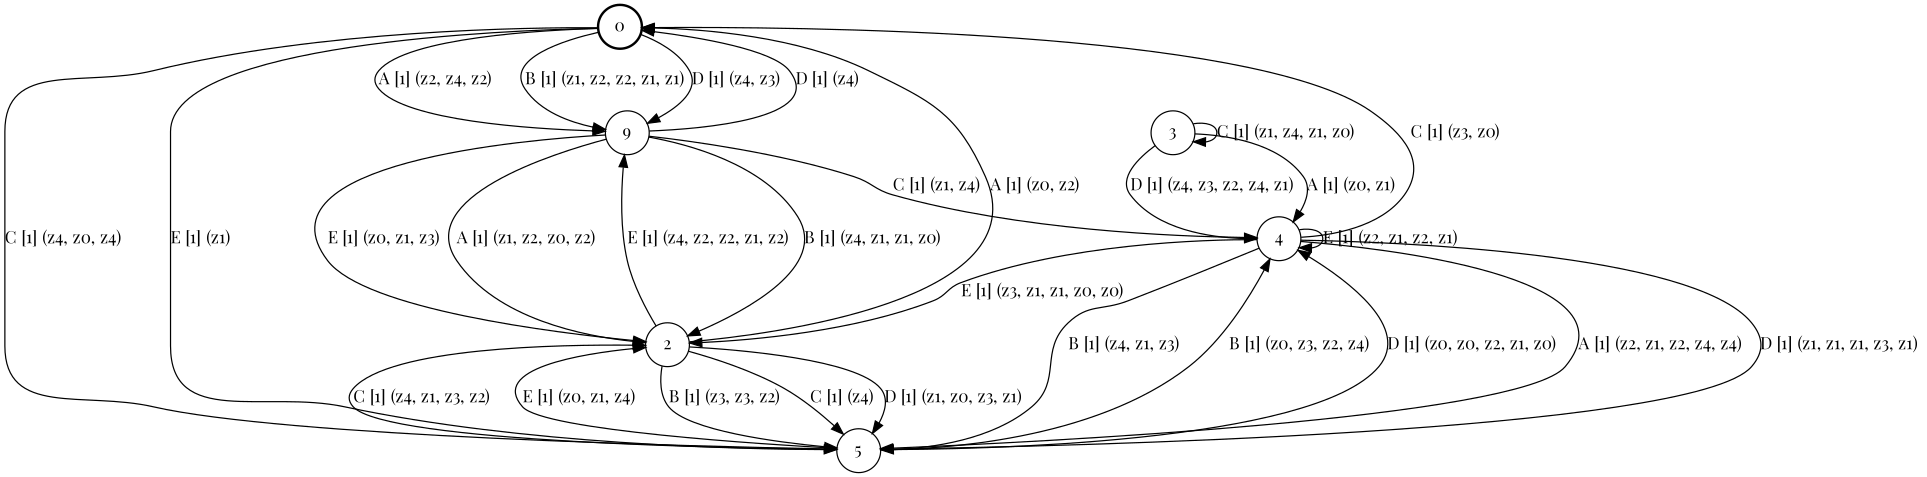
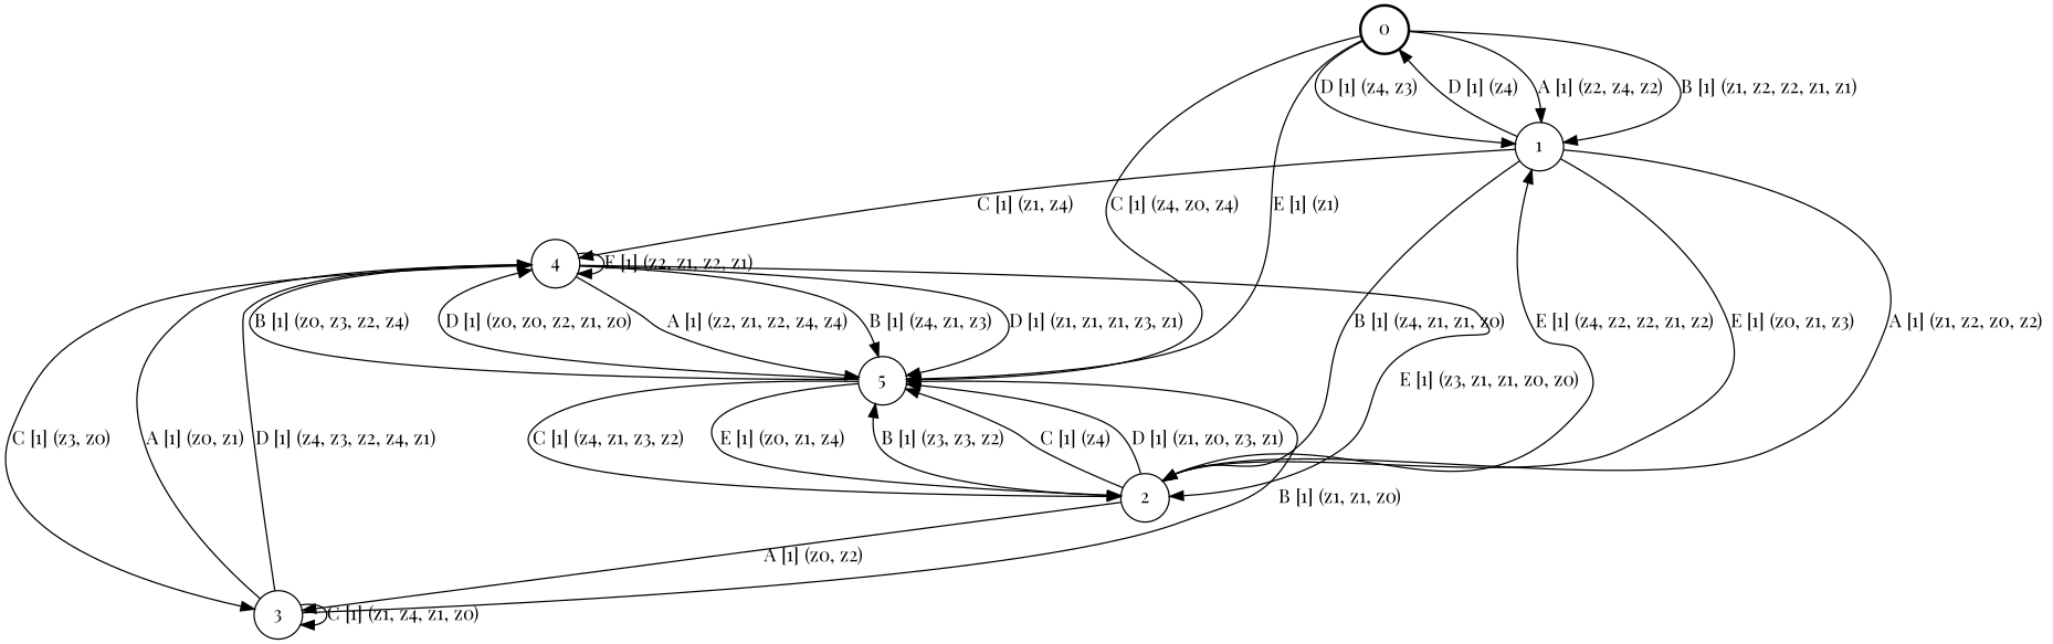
  digraph {
    fontname="Playfair Display"
    node [fontname="Playfair Display" shape=circle]
    edge [fontname="Playfair Display"]
    0 [style=bold]
-   1 [label=9]
+   1
    5
    2
    4
    3
    0 -> 1 [label="A [1] (z2, z4, z2) "]
    0 -> 1 [label="B [1] (z1, z2, z2, z1, z1) "]
    0 -> 1 [label="D [1] (z4, z3) "]
    0 -> 5 [label="C [1] (z4, z0, z4) "]
    0 -> 5 [label="E [1] (z1) "]
    1 -> 0 [label="D [1] (z4) "]
    1 -> 2 [label="A [1] (z1, z2, z0, z2) "]
    1 -> 2 [label="B [1] (z4, z1, z1, z0) "]
    1 -> 2 [label="E [1] (z0, z1, z3) "]
    1 -> 4 [label="C [1] (z1, z4) "]
    5 -> 2 [label="C [1] (z4, z1, z3, z2) "]
    5 -> 2 [label="E [1] (z0, z1, z4) "]
    5 -> 4 [label="B [1] (z0, z3, z2, z4) "]
    5 -> 4 [label="D [1] (z0, z0, z2, z1, z0) "]
    2 -> 1 [label="E [1] (z4, z2, z2, z1, z2) "]
    2 -> 5 [label="B [1] (z3, z3, z2) "]
    2 -> 5 [label="C [1] (z4) "]
    2 -> 5 [label="D [1] (z1, z0, z3, z1) "]
-   2 -> 0 [label="A [1] (z0, z2) "]
+   2 -> 3 [label="A [1] (z0, z2) "]
    4 -> 5 [label="A [1] (z2, z1, z2, z4, z4) "]
    4 -> 5 [label="B [1] (z4, z1, z3) "]
    4 -> 5 [label="D [1] (z1, z1, z1, z3, z1) "]
    4 -> 2 [label="E [1] (z3, z1, z1, z0, z0) "]
    4 -> 4 [label="E [1] (z2, z1, z2, z1) "]
-   4 -> 0 [label="C [1] (z3, z0) "]
+   4 -> 3 [label="C [1] (z3, z0) "]
+   3 -> 5 [label="B [1] (z1, z1, z0) "]
    3 -> 4 [label="A [1] (z0, z1) "]
    3 -> 4 [label="D [1] (z4, z3, z2, z4, z1) "]
    3 -> 3 [label="C [1] (z1, z4, z1, z0) "]
  }
